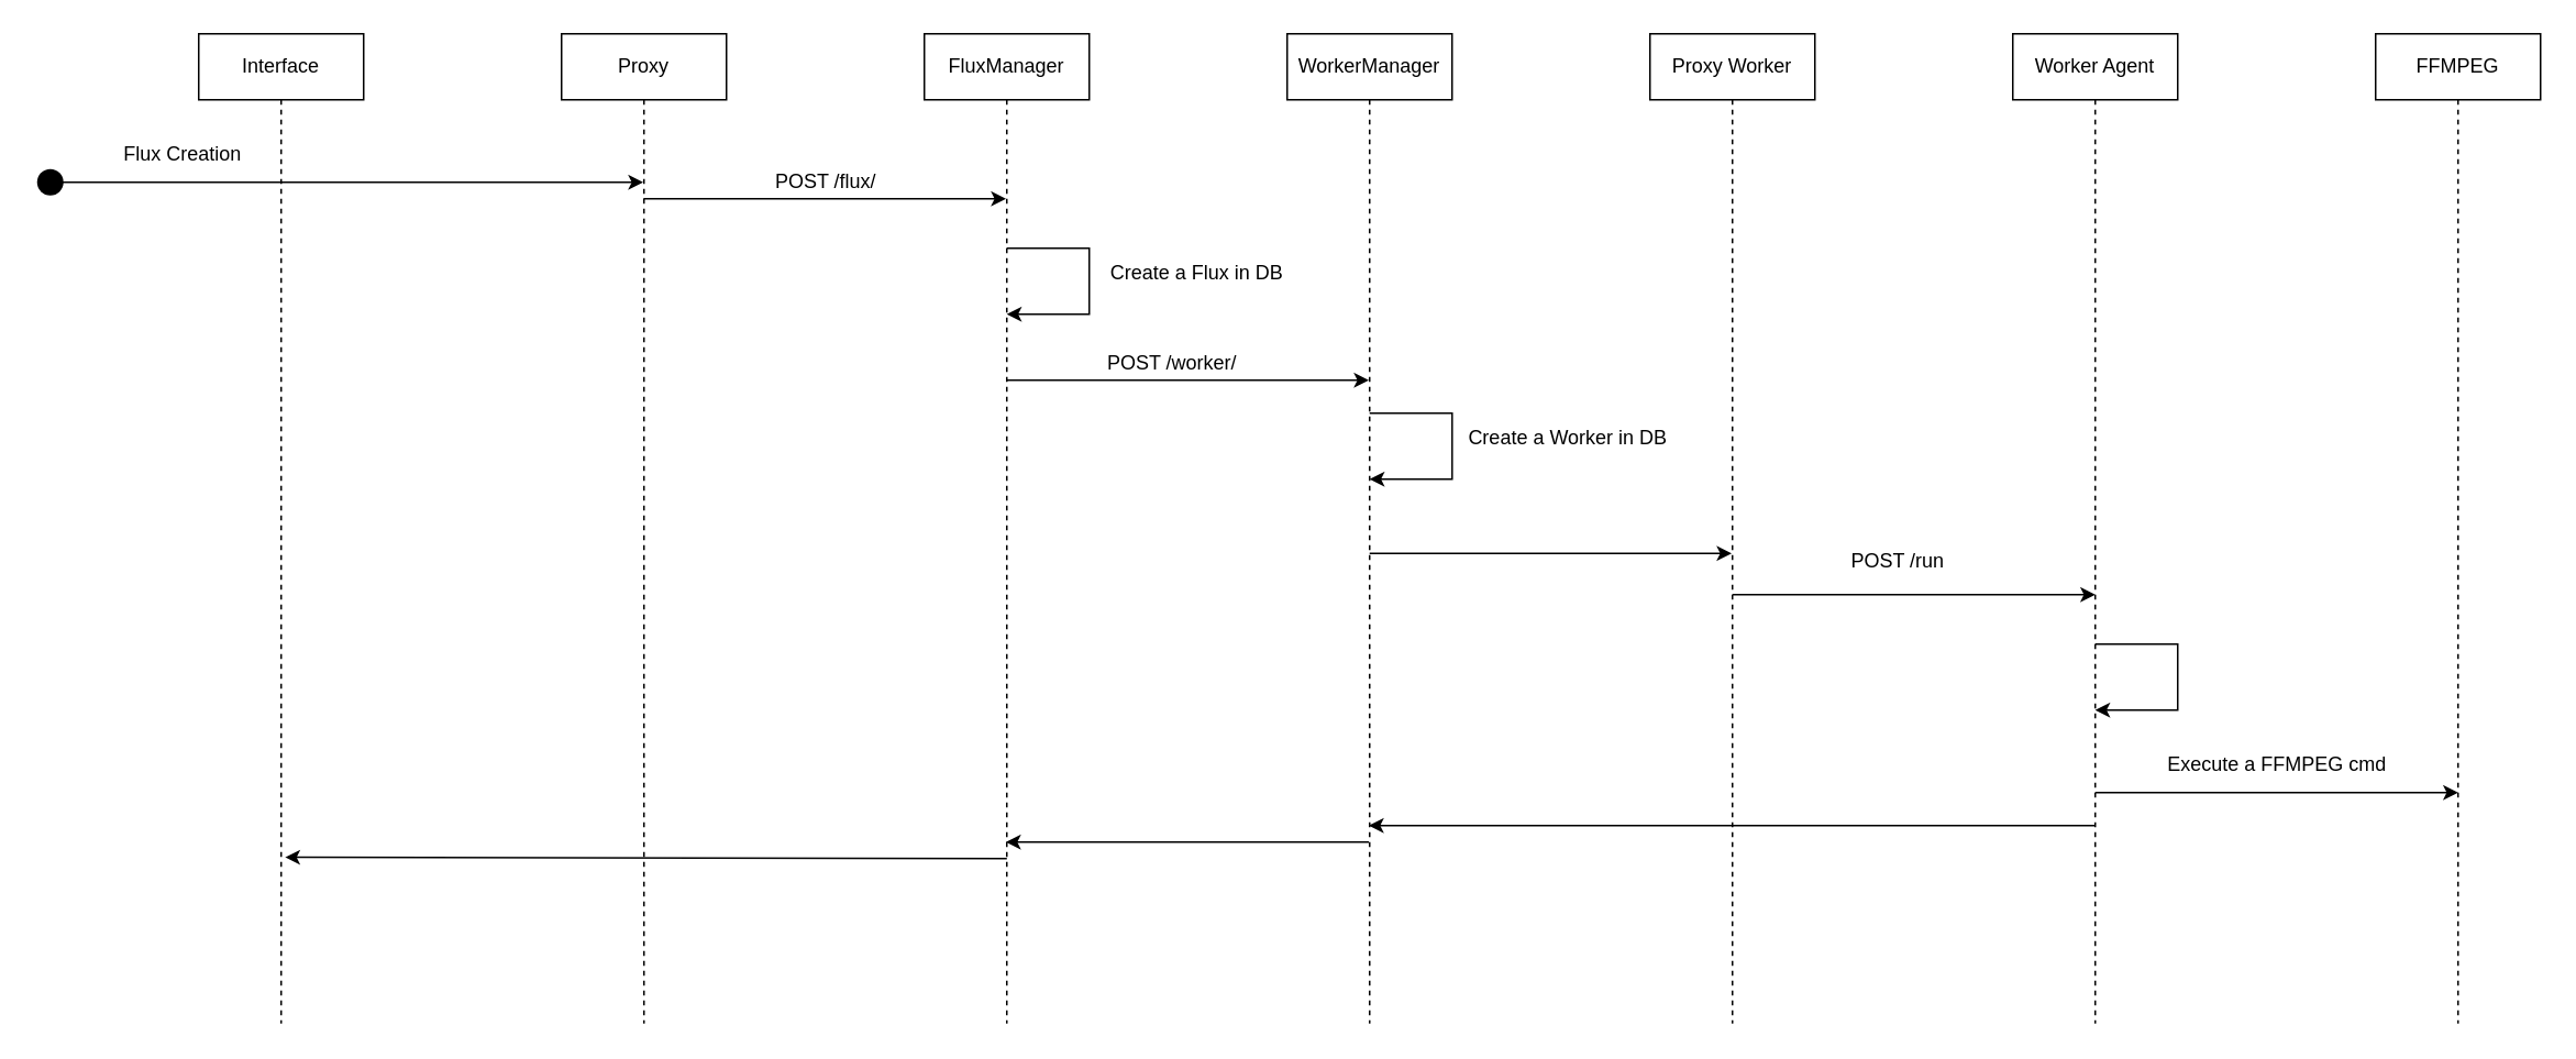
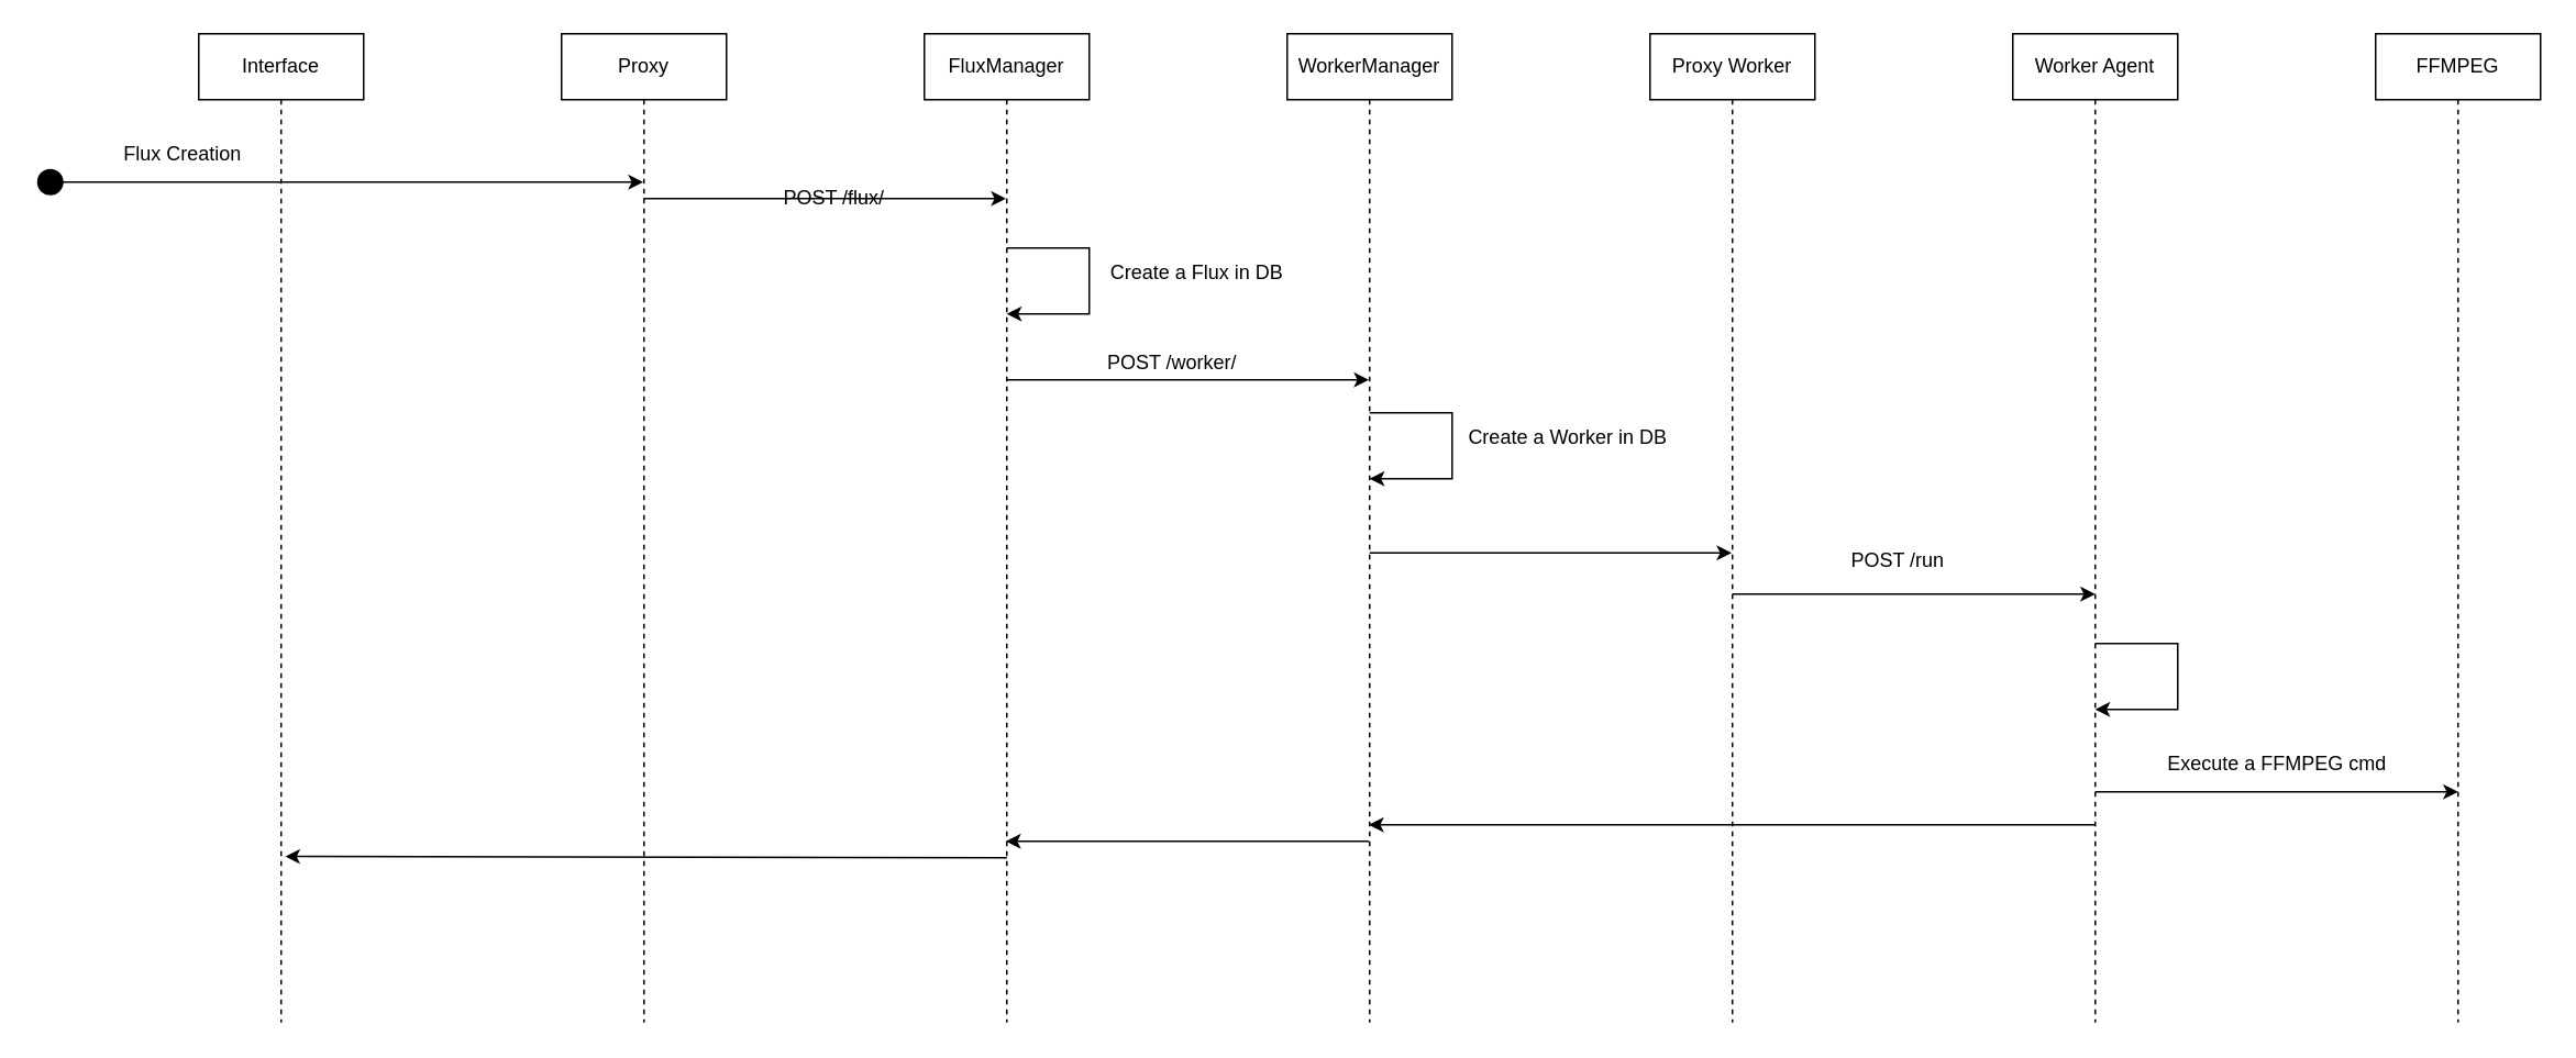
  <mxCell id="0" />
  <mxCell id="1" parent="0" />
  <mxCell id="2" value="Interface" style="shape=umlLifeline;perimeter=lifelinePerimeter;whiteSpace=wrap;html=1;container=0;dropTarget=0;collapsible=0;recursiveResize=0;outlineConnect=0;portConstraint=eastwest;newEdgeStyle={&quot;edgeStyle&quot;:&quot;elbowEdgeStyle&quot;,&quot;elbow&quot;:&quot;vertical&quot;,&quot;curved&quot;:0,&quot;rounded&quot;:0};" parent="1" vertex="1"><mxGeometry x="120" y="20" width="100" height="600" as="geometry" /></mxCell>
  <mxCell id="3" style="edgeStyle=elbowEdgeStyle;rounded=0;orthogonalLoop=1;jettySize=auto;html=1;elbow=vertical;curved=0;" edge="1" parent="1"><mxGeometry relative="1" as="geometry"><mxPoint x="389.731" y="119.998" as="sourcePoint" /><mxPoint x="609.5" y="119.998" as="targetPoint" /></mxGeometry></mxCell>
  <mxCell id="4" value="Proxy" style="shape=umlLifeline;perimeter=lifelinePerimeter;whiteSpace=wrap;html=1;container=0;dropTarget=0;collapsible=0;recursiveResize=0;outlineConnect=0;portConstraint=eastwest;newEdgeStyle={&quot;edgeStyle&quot;:&quot;elbowEdgeStyle&quot;,&quot;elbow&quot;:&quot;vertical&quot;,&quot;curved&quot;:0,&quot;rounded&quot;:0};" vertex="1" parent="1"><mxGeometry x="340" y="20" width="100" height="600" as="geometry" /></mxCell>
  <mxCell id="5" value="FluxManager" style="shape=umlLifeline;perimeter=lifelinePerimeter;whiteSpace=wrap;html=1;container=0;dropTarget=0;collapsible=0;recursiveResize=0;outlineConnect=0;portConstraint=eastwest;newEdgeStyle={&quot;edgeStyle&quot;:&quot;elbowEdgeStyle&quot;,&quot;elbow&quot;:&quot;vertical&quot;,&quot;curved&quot;:0,&quot;rounded&quot;:0};" vertex="1" parent="1"><mxGeometry x="560" y="20" width="100" height="600" as="geometry" /></mxCell>
  <mxCell id="6" value="WorkerManager" style="shape=umlLifeline;perimeter=lifelinePerimeter;whiteSpace=wrap;html=1;container=0;dropTarget=0;collapsible=0;recursiveResize=0;outlineConnect=0;portConstraint=eastwest;newEdgeStyle={&quot;edgeStyle&quot;:&quot;elbowEdgeStyle&quot;,&quot;elbow&quot;:&quot;vertical&quot;,&quot;curved&quot;:0,&quot;rounded&quot;:0};" vertex="1" parent="1"><mxGeometry x="780" y="20" width="100" height="600" as="geometry" /></mxCell>
  <mxCell id="7" style="edgeStyle=orthogonalEdgeStyle;rounded=0;orthogonalLoop=1;jettySize=auto;html=1;" edge="1" parent="1"><mxGeometry relative="1" as="geometry"><mxPoint x="30" y="110" as="sourcePoint" /><mxPoint x="389.5" y="110" as="targetPoint" /><Array as="points"><mxPoint x="30" y="110" /></Array></mxGeometry></mxCell>
  <mxCell id="8" value="" style="shape=waypoint;sketch=0;fillStyle=solid;size=6;pointerEvents=1;points=[];fillColor=none;resizable=0;rotatable=0;perimeter=centerPerimeter;snapToPoint=1;strokeWidth=6;" vertex="1" parent="1"><mxGeometry x="20" y="100" width="20" height="20" as="geometry" /></mxCell>
  <mxCell id="9" value="Flux Creation" style="text;html=1;align=center;verticalAlign=middle;resizable=0;points=[];autosize=1;strokeColor=none;fillColor=none;" vertex="1" parent="1"><mxGeometry x="65" y="78" width="90" height="30" as="geometry" /></mxCell>
- <mxCell id="10" value="POST /flux/" style="text;html=1;align=center;verticalAlign=middle;resizable=0;points=[];autosize=1;strokeColor=none;fillColor=none;" vertex="1" parent="1"><mxGeometry x="460" y="95" width="80" height="30" as="geometry" /></mxCell>
+ <mxCell id="10" value="POST /flux/" style="text;html=1;align=center;verticalAlign=middle;resizable=0;points=[];autosize=1;strokeColor=none;fillColor=none;" vertex="1" parent="1"><mxGeometry x="465" y="105" width="80" height="30" as="geometry" /></mxCell>
  <mxCell id="11" value="" style="endArrow=classic;html=1;rounded=0;" edge="1" parent="1"><mxGeometry width="50" height="50" relative="1" as="geometry"><mxPoint x="609.959" y="230" as="sourcePoint" /><mxPoint x="829.5" y="230" as="targetPoint" /></mxGeometry></mxCell>
  <mxCell id="12" value="" style="endArrow=classic;html=1;rounded=0;" edge="1" parent="1"><mxGeometry width="50" height="50" relative="1" as="geometry"><mxPoint x="609.959" y="150" as="sourcePoint" /><mxPoint x="609.959" y="190" as="targetPoint" /><Array as="points"><mxPoint x="660" y="150" /><mxPoint x="660" y="190" /></Array></mxGeometry></mxCell>
  <mxCell id="13" value="Create a Flux in DB" style="text;html=1;align=center;verticalAlign=middle;resizable=0;points=[];autosize=1;strokeColor=none;fillColor=none;" vertex="1" parent="1"><mxGeometry x="660" y="150" width="130" height="30" as="geometry" /></mxCell>
  <mxCell id="14" value="POST /worker/" style="text;html=1;align=center;verticalAlign=middle;resizable=0;points=[];autosize=1;strokeColor=none;fillColor=none;" vertex="1" parent="1"><mxGeometry x="660" y="205" width="100" height="30" as="geometry" /></mxCell>
  <mxCell id="15" value="" style="endArrow=classic;html=1;rounded=0;" edge="1" parent="1"><mxGeometry width="50" height="50" relative="1" as="geometry"><mxPoint x="829.999" y="250" as="sourcePoint" /><mxPoint x="829.999" y="290" as="targetPoint" /><Array as="points"><mxPoint x="880.04" y="250" /><mxPoint x="880.04" y="290" /></Array></mxGeometry></mxCell>
  <mxCell id="16" value="Create a Worker in DB" style="text;html=1;align=center;verticalAlign=middle;resizable=0;points=[];autosize=1;strokeColor=none;fillColor=none;" vertex="1" parent="1"><mxGeometry x="880" y="250" width="140" height="30" as="geometry" /></mxCell>
  <mxCell id="17" value="" style="endArrow=classic;html=1;rounded=0;" edge="1" parent="1" target="19"><mxGeometry width="50" height="50" relative="1" as="geometry"><mxPoint x="829.999" y="335" as="sourcePoint" /><mxPoint x="1049.54" y="335" as="targetPoint" /></mxGeometry></mxCell>
  <mxCell id="18" value="POST /run" style="text;html=1;align=center;verticalAlign=middle;resizable=0;points=[];autosize=1;strokeColor=none;fillColor=none;" vertex="1" parent="1"><mxGeometry x="1110" y="325" width="80" height="30" as="geometry" /></mxCell>
  <mxCell id="19" value="Proxy Worker" style="shape=umlLifeline;perimeter=lifelinePerimeter;whiteSpace=wrap;html=1;container=0;dropTarget=0;collapsible=0;recursiveResize=0;outlineConnect=0;portConstraint=eastwest;newEdgeStyle={&quot;edgeStyle&quot;:&quot;elbowEdgeStyle&quot;,&quot;elbow&quot;:&quot;vertical&quot;,&quot;curved&quot;:0,&quot;rounded&quot;:0};" vertex="1" parent="1"><mxGeometry x="1000" y="20" width="100" height="600" as="geometry" /></mxCell>
  <mxCell id="20" value="Worker Agent" style="shape=umlLifeline;perimeter=lifelinePerimeter;whiteSpace=wrap;html=1;container=0;dropTarget=0;collapsible=0;recursiveResize=0;outlineConnect=0;portConstraint=eastwest;newEdgeStyle={&quot;edgeStyle&quot;:&quot;elbowEdgeStyle&quot;,&quot;elbow&quot;:&quot;vertical&quot;,&quot;curved&quot;:0,&quot;rounded&quot;:0};" vertex="1" parent="1"><mxGeometry x="1220" y="20" width="100" height="600" as="geometry" /></mxCell>
  <mxCell id="21" value="FFMPEG" style="shape=umlLifeline;perimeter=lifelinePerimeter;whiteSpace=wrap;html=1;container=0;dropTarget=0;collapsible=0;recursiveResize=0;outlineConnect=0;portConstraint=eastwest;newEdgeStyle={&quot;edgeStyle&quot;:&quot;elbowEdgeStyle&quot;,&quot;elbow&quot;:&quot;vertical&quot;,&quot;curved&quot;:0,&quot;rounded&quot;:0};" vertex="1" parent="1"><mxGeometry x="1440" y="20" width="100" height="600" as="geometry" /></mxCell>
  <mxCell id="22" value="" style="endArrow=classic;html=1;rounded=0;" edge="1" parent="1"><mxGeometry width="50" height="50" relative="1" as="geometry"><mxPoint x="1049.999" y="360" as="sourcePoint" /><mxPoint x="1270" y="360" as="targetPoint" /></mxGeometry></mxCell>
  <mxCell id="23" value="" style="endArrow=classic;html=1;rounded=0;" edge="1" parent="1"><mxGeometry width="50" height="50" relative="1" as="geometry"><mxPoint x="1269.959" y="390" as="sourcePoint" /><mxPoint x="1269.959" y="430" as="targetPoint" /><Array as="points"><mxPoint x="1320" y="390" /><mxPoint x="1320" y="430" /></Array></mxGeometry></mxCell>
  <mxCell id="24" value="" style="endArrow=classic;html=1;rounded=0;" edge="1" parent="1"><mxGeometry width="50" height="50" relative="1" as="geometry"><mxPoint x="1269.999" y="480" as="sourcePoint" /><mxPoint x="1490" y="480" as="targetPoint" /></mxGeometry></mxCell>
  <mxCell id="25" value="Execute a FFMPEG cmd" style="text;html=1;align=center;verticalAlign=middle;resizable=0;points=[];autosize=1;strokeColor=none;fillColor=none;" vertex="1" parent="1"><mxGeometry x="1300" y="448" width="160" height="30" as="geometry" /></mxCell>
  <mxCell id="26" value="" style="endArrow=classic;html=1;rounded=0;" edge="1" parent="1" target="6"><mxGeometry width="50" height="50" relative="1" as="geometry"><mxPoint x="1270.03" y="500" as="sourcePoint" /><mxPoint x="1049.977" y="500" as="targetPoint" /></mxGeometry></mxCell>
  <mxCell id="27" value="" style="endArrow=classic;html=1;rounded=0;" edge="1" parent="1"><mxGeometry width="50" height="50" relative="1" as="geometry"><mxPoint x="829.5" y="510" as="sourcePoint" /><mxPoint x="609.447" y="510" as="targetPoint" /></mxGeometry></mxCell>
  <mxCell id="28" value="" style="endArrow=classic;html=1;rounded=0;entryX=0.524;entryY=0.832;entryDx=0;entryDy=0;entryPerimeter=0;" edge="1" parent="1" target="2"><mxGeometry width="50" height="50" relative="1" as="geometry"><mxPoint x="610.03" y="520" as="sourcePoint" /><mxPoint x="389.977" y="520" as="targetPoint" /></mxGeometry></mxCell>
